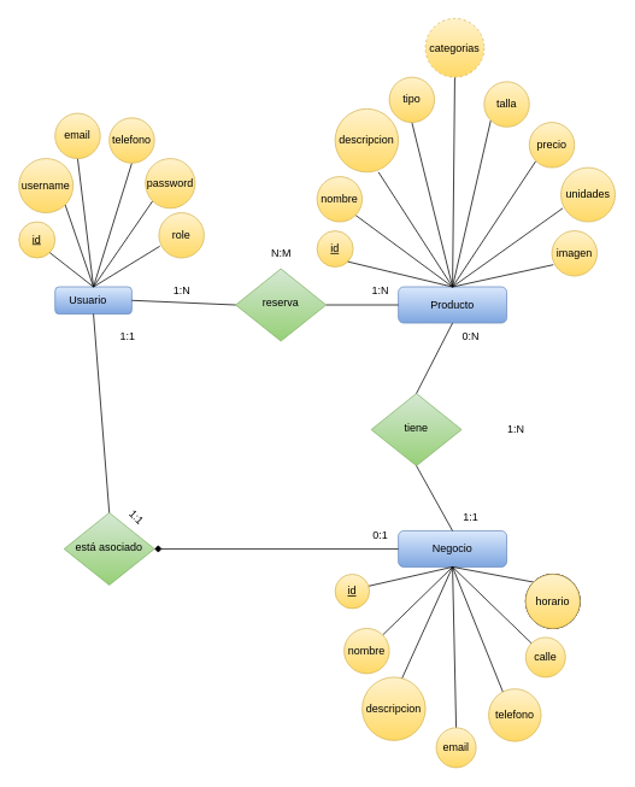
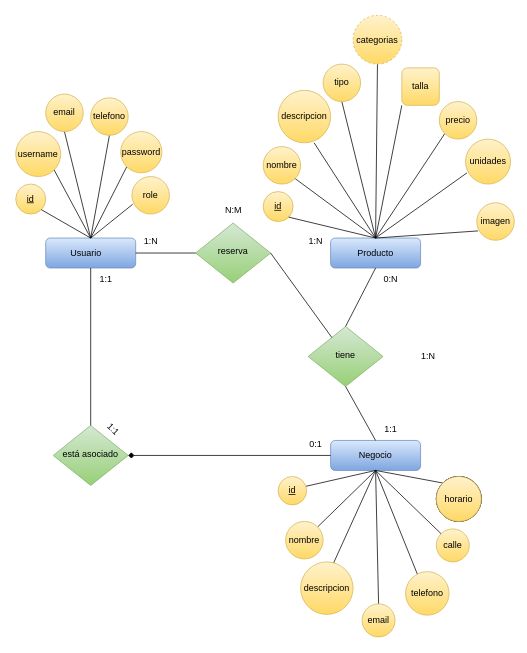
  <mxCell id="0" />
  <mxCell id="1" parent="0" />
- <mxCell id="2" value="Usuario&lt;span style=&quot;white-space: pre;&quot;&gt;&#09;&lt;/span&gt;" style="rounded=1;whiteSpace=wrap;html=1;fontSize=12;glass=0;strokeWidth=1;shadow=0;fillColor=#dae8fc;strokeColor=#6c8ebf;gradientColor=#7ea6e0;" parent="1" vertex="1"><mxGeometry x="60" y="317" width="85" height="30" as="geometry" /></mxCell>
+ <mxCell id="2" value="Usuario&lt;span style=&quot;white-space: pre;&quot;&gt;&#09;&lt;/span&gt;" style="rounded=1;whiteSpace=wrap;html=1;fontSize=12;glass=0;strokeWidth=1;shadow=0;fillColor=#dae8fc;strokeColor=#6c8ebf;gradientColor=#7ea6e0;" parent="1" vertex="1"><mxGeometry x="60" y="317" width="120" height="40" as="geometry" /></mxCell>
  <mxCell id="3" value="tiene" style="rhombus;whiteSpace=wrap;html=1;shadow=0;fontFamily=Helvetica;fontSize=12;align=center;strokeWidth=1;spacing=6;spacingTop=-4;fillColor=#d5e8d4;gradientColor=#97d077;strokeColor=#82b366;" parent="1" vertex="1"><mxGeometry x="410" y="435" width="100" height="80" as="geometry" /></mxCell>
  <mxCell id="4" value="reserva" style="rhombus;whiteSpace=wrap;html=1;shadow=0;fontFamily=Helvetica;fontSize=12;align=center;strokeWidth=1;spacing=6;spacingTop=-4;fillColor=#d5e8d4;gradientColor=#97d077;strokeColor=#82b366;" parent="1" vertex="1"><mxGeometry x="260" y="297" width="100" height="80" as="geometry" /></mxCell>
  <mxCell id="5" value="Negocio" style="rounded=1;whiteSpace=wrap;html=1;fontSize=12;glass=0;strokeWidth=1;shadow=0;fillColor=#dae8fc;gradientColor=#7ea6e0;strokeColor=#6c8ebf;" parent="1" vertex="1"><mxGeometry x="440" y="587" width="120" height="40" as="geometry" /></mxCell>
  <mxCell id="6" value="Producto" style="rounded=1;whiteSpace=wrap;html=1;fontSize=12;glass=0;strokeWidth=1;shadow=0;fillColor=#dae8fc;gradientColor=#7ea6e0;strokeColor=#6c8ebf;" parent="1" vertex="1"><mxGeometry x="440" y="317" width="120" height="40" as="geometry" /></mxCell>
  <mxCell id="7" value="está asociado" style="rhombus;whiteSpace=wrap;html=1;shadow=0;fontFamily=Helvetica;fontSize=12;align=center;strokeWidth=1;spacing=6;spacingTop=-4;fillColor=#d5e8d4;gradientColor=#97d077;strokeColor=#82b366;" parent="1" vertex="1"><mxGeometry x="70" y="567" width="100" height="80" as="geometry" /></mxCell>
  <mxCell id="8" value="" style="endArrow=diamond;html=1;rounded=0;exitX=0;exitY=0.5;exitDx=0;exitDy=0;entryX=1;entryY=0.5;entryDx=0;entryDy=0;" parent="1" source="5" target="7" edge="1"><mxGeometry width="50" height="50" relative="1" as="geometry"><mxPoint x="451" y="657" as="sourcePoint" /><mxPoint x="101" y="607" as="targetPoint" /></mxGeometry></mxCell>
  <mxCell id="9" value="" style="endArrow=none;html=1;rounded=0;entryX=0.5;entryY=0;entryDx=0;entryDy=0;exitX=0.5;exitY=1;exitDx=0;exitDy=0;" parent="1" source="2" target="7" edge="1"><mxGeometry width="50" height="50" relative="1" as="geometry"><mxPoint x="110" y="747" as="sourcePoint" /><mxPoint x="300" y="747" as="targetPoint" /></mxGeometry></mxCell>
  <mxCell id="10" value="0:1" style="text;html=1;align=center;verticalAlign=middle;resizable=0;points=[];autosize=1;strokeColor=none;fillColor=none;" parent="1" vertex="1"><mxGeometry x="400" y="577" width="40" height="30" as="geometry" /></mxCell>
  <mxCell id="11" value="1:1" style="text;html=1;align=center;verticalAlign=middle;resizable=0;points=[];autosize=1;strokeColor=none;fillColor=none;" parent="1" vertex="1"><mxGeometry x="120" y="357" width="40" height="30" as="geometry" /></mxCell>
  <mxCell id="12" value="1:1" style="text;html=1;align=center;verticalAlign=middle;resizable=0;points=[];autosize=1;strokeColor=none;fillColor=none;rotation=45;" parent="1" vertex="1"><mxGeometry x="130" y="557" width="40" height="30" as="geometry" /></mxCell>
  <mxCell id="13" value="" style="endArrow=none;html=1;rounded=0;exitX=0.5;exitY=0;exitDx=0;exitDy=0;entryX=0.5;entryY=1;entryDx=0;entryDy=0;" parent="1" source="5" target="3" edge="1"><mxGeometry width="50" height="50" relative="1" as="geometry"><mxPoint x="450" y="617" as="sourcePoint" /><mxPoint x="260" y="617" as="targetPoint" /></mxGeometry></mxCell>
  <mxCell id="14" value="" style="endArrow=none;html=1;rounded=0;exitX=0.5;exitY=0;exitDx=0;exitDy=0;entryX=0.5;entryY=1;entryDx=0;entryDy=0;" parent="1" source="3" target="6" edge="1"><mxGeometry width="50" height="50" relative="1" as="geometry"><mxPoint x="510" y="737" as="sourcePoint" /><mxPoint x="510" y="597" as="targetPoint" /></mxGeometry></mxCell>
  <mxCell id="15" value="0:N" style="text;html=1;align=center;verticalAlign=middle;resizable=0;points=[];autosize=1;strokeColor=none;fillColor=none;" parent="1" vertex="1"><mxGeometry x="500" y="357" width="40" height="30" as="geometry" /></mxCell>
  <mxCell id="16" value="1:1" style="text;html=1;align=center;verticalAlign=middle;resizable=0;points=[];autosize=1;strokeColor=none;fillColor=none;" parent="1" vertex="1"><mxGeometry x="500" y="557" width="40" height="30" as="geometry" /></mxCell>
  <mxCell id="17" value="1:N" style="text;html=1;align=center;verticalAlign=middle;resizable=0;points=[];autosize=1;strokeColor=none;fillColor=none;" parent="1" vertex="1"><mxGeometry x="550" y="460" width="40" height="30" as="geometry" /></mxCell>
  <mxCell id="18" value="" style="endArrow=none;html=1;rounded=0;entryX=0;entryY=0.5;entryDx=0;entryDy=0;exitX=1;exitY=0.5;exitDx=0;exitDy=0;" parent="1" source="2" target="4" edge="1"><mxGeometry width="50" height="50" relative="1" as="geometry"><mxPoint x="121" y="367" as="sourcePoint" /><mxPoint x="121" y="717" as="targetPoint" /></mxGeometry></mxCell>
- <mxCell id="19" value="" style="endArrow=none;html=1;rounded=0;entryX=0;entryY=0.5;entryDx=0;entryDy=0;exitX=1;exitY=0.5;exitDx=0;exitDy=0;" parent="1" source="4" target="6" edge="1"><mxGeometry width="50" height="50" relative="1" as="geometry"><mxPoint x="181" y="347" as="sourcePoint" /><mxPoint x="270" y="347" as="targetPoint" /></mxGeometry></mxCell>
+ <mxCell id="19" value="" style="endArrow=none;html=1;rounded=0;exitX=1;exitY=0.5;exitDx=0;exitDy=0;" parent="1" source="4" target="3" edge="1"><mxGeometry width="50" height="50" relative="1" as="geometry"><mxPoint x="181" y="347" as="sourcePoint" /><mxPoint x="270" y="347" as="targetPoint" /></mxGeometry></mxCell>
  <mxCell id="20" value="1:N" style="text;html=1;align=center;verticalAlign=middle;resizable=0;points=[];autosize=1;strokeColor=none;fillColor=none;" parent="1" vertex="1"><mxGeometry x="400" y="307" width="40" height="30" as="geometry" /></mxCell>
  <mxCell id="21" value="1:N" style="text;html=1;align=center;verticalAlign=middle;resizable=0;points=[];autosize=1;strokeColor=none;fillColor=none;" parent="1" vertex="1"><mxGeometry x="180" y="307" width="40" height="30" as="geometry" /></mxCell>
  <mxCell id="22" value="N:M" style="text;html=1;align=center;verticalAlign=middle;resizable=0;points=[];autosize=1;strokeColor=none;fillColor=none;" parent="1" vertex="1"><mxGeometry x="285" y="265" width="50" height="30" as="geometry" /></mxCell>
  <mxCell id="23" value="&lt;u&gt;id&lt;/u&gt;" style="ellipse;whiteSpace=wrap;html=1;aspect=fixed;fillColor=#fff2cc;gradientColor=#ffd966;strokeColor=#d6b656;" parent="1" vertex="1"><mxGeometry x="20" y="245" width="40" height="40" as="geometry" /></mxCell>
  <mxCell id="24" value="" style="endArrow=none;html=1;rounded=0;entryX=1;entryY=1;entryDx=0;entryDy=0;exitX=0.5;exitY=0;exitDx=0;exitDy=0;" parent="1" source="2" target="23" edge="1"><mxGeometry width="50" height="50" relative="1" as="geometry"><mxPoint x="190" y="347" as="sourcePoint" /><mxPoint x="270" y="347" as="targetPoint" /></mxGeometry></mxCell>
  <mxCell id="25" value="" style="endArrow=none;html=1;rounded=0;exitX=0.5;exitY=0;exitDx=0;exitDy=0;entryX=1;entryY=1;entryDx=0;entryDy=0;" parent="1" source="2" target="26" edge="1"><mxGeometry width="50" height="50" relative="1" as="geometry"><mxPoint x="130" y="327" as="sourcePoint" /><mxPoint x="90" y="265" as="targetPoint" /></mxGeometry></mxCell>
  <mxCell id="26" value="username" style="ellipse;whiteSpace=wrap;html=1;aspect=fixed;fillColor=#fff2cc;gradientColor=#ffd966;strokeColor=#d6b656;" parent="1" vertex="1"><mxGeometry x="20" y="175" width="60" height="60" as="geometry" /></mxCell>
  <mxCell id="27" value="" style="endArrow=none;html=1;rounded=0;exitX=0.5;exitY=0;exitDx=0;exitDy=0;entryX=0.5;entryY=1;entryDx=0;entryDy=0;" parent="1" source="2" target="28" edge="1"><mxGeometry width="50" height="50" relative="1" as="geometry"><mxPoint x="180" y="287" as="sourcePoint" /><mxPoint x="150" y="235" as="targetPoint" /></mxGeometry></mxCell>
  <mxCell id="28" value="email" style="ellipse;whiteSpace=wrap;html=1;aspect=fixed;fillColor=#fff2cc;gradientColor=#ffd966;strokeColor=#d6b656;" parent="1" vertex="1"><mxGeometry x="60" y="125" width="50" height="50" as="geometry" /></mxCell>
  <mxCell id="29" value="" style="endArrow=none;html=1;rounded=0;exitX=0.5;exitY=0;exitDx=0;exitDy=0;entryX=0.5;entryY=1;entryDx=0;entryDy=0;" parent="1" source="2" target="30" edge="1"><mxGeometry width="50" height="50" relative="1" as="geometry"><mxPoint x="180" y="297" as="sourcePoint" /><mxPoint x="210" y="215" as="targetPoint" /></mxGeometry></mxCell>
  <mxCell id="30" value="telefono" style="ellipse;whiteSpace=wrap;html=1;aspect=fixed;fillColor=#fff2cc;gradientColor=#ffd966;strokeColor=#d6b656;" parent="1" vertex="1"><mxGeometry x="120" y="130" width="50" height="50" as="geometry" /></mxCell>
  <mxCell id="31" value="" style="endArrow=none;html=1;rounded=0;exitX=0.5;exitY=0;exitDx=0;exitDy=0;entryX=0;entryY=1;entryDx=0;entryDy=0;" parent="1" source="2" target="32" edge="1"><mxGeometry width="50" height="50" relative="1" as="geometry"><mxPoint x="180" y="307" as="sourcePoint" /><mxPoint x="270" y="205" as="targetPoint" /></mxGeometry></mxCell>
  <mxCell id="32" value="password" style="ellipse;whiteSpace=wrap;html=1;aspect=fixed;fillColor=#fff2cc;gradientColor=#ffd966;strokeColor=#d6b656;" parent="1" vertex="1"><mxGeometry x="160" y="175" width="55" height="55" as="geometry" /></mxCell>
  <mxCell id="33" value="" style="endArrow=none;html=1;rounded=0;exitX=0.5;exitY=0;exitDx=0;exitDy=0;entryX=0.02;entryY=0.74;entryDx=0;entryDy=0;entryPerimeter=0;" parent="1" source="2" target="34" edge="1"><mxGeometry width="50" height="50" relative="1" as="geometry"><mxPoint x="140" y="337" as="sourcePoint" /><mxPoint x="230" y="235" as="targetPoint" /></mxGeometry></mxCell>
  <mxCell id="34" value="role" style="ellipse;whiteSpace=wrap;html=1;aspect=fixed;fillColor=#fff2cc;gradientColor=#ffd966;strokeColor=#d6b656;" parent="1" vertex="1"><mxGeometry x="175" y="235" width="50" height="50" as="geometry" /></mxCell>
  <mxCell id="35" value="&lt;u&gt;id&lt;/u&gt;" style="ellipse;whiteSpace=wrap;html=1;aspect=fixed;fillColor=#fff2cc;gradientColor=#ffd966;strokeColor=#d6b656;" parent="1" vertex="1"><mxGeometry x="350" y="255" width="40" height="40" as="geometry" /></mxCell>
  <mxCell id="36" value="" style="endArrow=none;html=1;rounded=0;entryX=1;entryY=1;entryDx=0;entryDy=0;exitX=0.5;exitY=0;exitDx=0;exitDy=0;" parent="1" target="35" edge="1"><mxGeometry width="50" height="50" relative="1" as="geometry"><mxPoint x="500" y="317" as="sourcePoint" /><mxPoint x="650" y="347" as="targetPoint" /></mxGeometry></mxCell>
  <mxCell id="37" value="" style="endArrow=none;html=1;rounded=0;exitX=0.5;exitY=0;exitDx=0;exitDy=0;entryX=1;entryY=1;entryDx=0;entryDy=0;" parent="1" target="38" edge="1"><mxGeometry width="50" height="50" relative="1" as="geometry"><mxPoint x="500" y="317" as="sourcePoint" /><mxPoint x="470" y="265" as="targetPoint" /></mxGeometry></mxCell>
  <mxCell id="38" value="nombre" style="ellipse;whiteSpace=wrap;html=1;aspect=fixed;fillColor=#fff2cc;gradientColor=#ffd966;strokeColor=#d6b656;" parent="1" vertex="1"><mxGeometry x="350" y="195" width="50" height="50" as="geometry" /></mxCell>
  <mxCell id="39" value="" style="endArrow=none;html=1;rounded=0;exitX=0.5;exitY=0;exitDx=0;exitDy=0;entryX=0.686;entryY=1;entryDx=0;entryDy=0;entryPerimeter=0;" parent="1" target="40" edge="1"><mxGeometry width="50" height="50" relative="1" as="geometry"><mxPoint x="500" y="317" as="sourcePoint" /><mxPoint x="530" y="235" as="targetPoint" /></mxGeometry></mxCell>
  <mxCell id="40" value="descripcion" style="ellipse;whiteSpace=wrap;html=1;aspect=fixed;fillColor=#fff2cc;gradientColor=#ffd966;strokeColor=#d6b656;" parent="1" vertex="1"><mxGeometry x="370" y="120" width="70" height="70" as="geometry" /></mxCell>
  <mxCell id="41" value="" style="endArrow=none;html=1;rounded=0;exitX=0.5;exitY=0;exitDx=0;exitDy=0;entryX=0.5;entryY=1;entryDx=0;entryDy=0;" parent="1" target="42" edge="1"><mxGeometry width="50" height="50" relative="1" as="geometry"><mxPoint x="500" y="317" as="sourcePoint" /><mxPoint x="590" y="215" as="targetPoint" /></mxGeometry></mxCell>
  <mxCell id="42" value="tipo" style="ellipse;whiteSpace=wrap;html=1;aspect=fixed;fillColor=#fff2cc;gradientColor=#ffd966;strokeColor=#d6b656;" parent="1" vertex="1"><mxGeometry x="430" y="85" width="50" height="50" as="geometry" /></mxCell>
  <mxCell id="43" value="" style="endArrow=none;html=1;rounded=0;exitX=0.5;exitY=0;exitDx=0;exitDy=0;entryX=0.5;entryY=1;entryDx=0;entryDy=0;" parent="1" target="44" edge="1"><mxGeometry width="50" height="50" relative="1" as="geometry"><mxPoint x="500" y="317" as="sourcePoint" /><mxPoint x="650" y="205" as="targetPoint" /></mxGeometry></mxCell>
  <mxCell id="44" value="categorias" style="ellipse;whiteSpace=wrap;html=1;aspect=fixed;fillColor=#fff2cc;gradientColor=#ffd966;strokeColor=#d6b656;dashed=1;" parent="1" vertex="1"><mxGeometry x="470" y="20" width="65" height="65" as="geometry" /></mxCell>
  <mxCell id="45" value="" style="endArrow=none;html=1;rounded=0;exitX=0.5;exitY=0;exitDx=0;exitDy=0;entryX=0;entryY=1;entryDx=0;entryDy=0;" parent="1" target="46" edge="1"><mxGeometry width="50" height="50" relative="1" as="geometry"><mxPoint x="500" y="317" as="sourcePoint" /><mxPoint x="610" y="235" as="targetPoint" /></mxGeometry></mxCell>
- <mxCell id="46" value="talla" style="ellipse;whiteSpace=wrap;html=1;aspect=fixed;fillColor=#fff2cc;gradientColor=#ffd966;strokeColor=#d6b656;" parent="1" vertex="1"><mxGeometry x="535" y="90" width="50" height="50" as="geometry" /></mxCell>
+ <mxCell id="46" value="talla" style="whiteSpace=wrap;html=1;aspect=fixed;fillColor=#fff2cc;gradientColor=#ffd966;strokeColor=#d6b656;rounded=1;" parent="1" vertex="1"><mxGeometry x="535" y="90" width="50" height="50" as="geometry" /></mxCell>
  <mxCell id="47" value="" style="endArrow=none;html=1;rounded=0;exitX=0.5;exitY=0;exitDx=0;exitDy=0;entryX=0;entryY=1;entryDx=0;entryDy=0;" parent="1" source="6" target="48" edge="1"><mxGeometry width="50" height="50" relative="1" as="geometry"><mxPoint x="510" y="327" as="sourcePoint" /><mxPoint x="620" y="245" as="targetPoint" /></mxGeometry></mxCell>
  <mxCell id="48" value="precio" style="ellipse;whiteSpace=wrap;html=1;aspect=fixed;fillColor=#fff2cc;gradientColor=#ffd966;strokeColor=#d6b656;" parent="1" vertex="1"><mxGeometry x="585" y="135" width="50" height="50" as="geometry" /></mxCell>
  <mxCell id="49" value="" style="endArrow=none;html=1;rounded=0;exitX=0.5;exitY=0;exitDx=0;exitDy=0;entryX=0.033;entryY=0.75;entryDx=0;entryDy=0;entryPerimeter=0;" parent="1" source="6" target="50" edge="1"><mxGeometry width="50" height="50" relative="1" as="geometry"><mxPoint x="510" y="327" as="sourcePoint" /><mxPoint x="630" y="255" as="targetPoint" /></mxGeometry></mxCell>
  <mxCell id="50" value="unidades" style="ellipse;whiteSpace=wrap;html=1;aspect=fixed;fillColor=#fff2cc;gradientColor=#ffd966;strokeColor=#d6b656;" parent="1" vertex="1"><mxGeometry x="620" y="185" width="60" height="60" as="geometry" /></mxCell>
  <mxCell id="51" value="" style="endArrow=none;html=1;rounded=0;exitX=0.5;exitY=0;exitDx=0;exitDy=0;entryX=0.033;entryY=0.75;entryDx=0;entryDy=0;entryPerimeter=0;" parent="1" source="6" target="52" edge="1"><mxGeometry width="50" height="50" relative="1" as="geometry"><mxPoint x="510" y="377" as="sourcePoint" /><mxPoint x="640" y="315" as="targetPoint" /></mxGeometry></mxCell>
- <mxCell id="52" value="imagen" style="ellipse;whiteSpace=wrap;html=1;aspect=fixed;fillColor=#fff2cc;gradientColor=#ffd966;strokeColor=#d6b656;" parent="1" vertex="1"><mxGeometry x="610" y="255" width="50" height="50" as="geometry" /></mxCell>
+ <mxCell id="52" value="imagen" style="ellipse;whiteSpace=wrap;html=1;aspect=fixed;fillColor=#fff2cc;gradientColor=#ffd966;strokeColor=#d6b656;" parent="1" vertex="1"><mxGeometry x="635" y="270" width="50" height="50" as="geometry" /></mxCell>
  <mxCell id="53" value="" style="endArrow=none;html=1;rounded=0;entryX=0.5;entryY=1;entryDx=0;entryDy=0;exitX=0.947;exitY=0.353;exitDx=0;exitDy=0;exitPerimeter=0;" parent="1" source="54" target="5" edge="1"><mxGeometry width="50" height="50" relative="1" as="geometry"><mxPoint x="410" y="655" as="sourcePoint" /><mxPoint x="400" y="575" as="targetPoint" /></mxGeometry></mxCell>
  <mxCell id="54" value="&lt;u&gt;id&lt;/u&gt;" style="ellipse;whiteSpace=wrap;html=1;aspect=fixed;fillColor=#fff2cc;gradientColor=#ffd966;strokeColor=#d6b656;" parent="1" vertex="1"><mxGeometry x="370" y="635" width="38" height="38" as="geometry" /></mxCell>
  <mxCell id="55" value="" style="endArrow=none;html=1;rounded=0;entryX=0.5;entryY=1;entryDx=0;entryDy=0;exitX=1;exitY=0;exitDx=0;exitDy=0;" parent="1" source="56" target="5" edge="1"><mxGeometry width="50" height="50" relative="1" as="geometry"><mxPoint x="470" y="695" as="sourcePoint" /><mxPoint x="520" y="647" as="targetPoint" /></mxGeometry></mxCell>
  <mxCell id="56" value="nombre" style="ellipse;whiteSpace=wrap;html=1;aspect=fixed;fillColor=#fff2cc;gradientColor=#ffd966;strokeColor=#d6b656;" parent="1" vertex="1"><mxGeometry x="380" y="695" width="50" height="50" as="geometry" /></mxCell>
  <mxCell id="57" value="" style="endArrow=none;html=1;rounded=0;entryX=0.5;entryY=1;entryDx=0;entryDy=0;exitX=0.625;exitY=0.028;exitDx=0;exitDy=0;exitPerimeter=0;" parent="1" source="58" target="5" edge="1"><mxGeometry width="50" height="50" relative="1" as="geometry"><mxPoint x="520" y="723" as="sourcePoint" /><mxPoint x="550" y="655" as="targetPoint" /></mxGeometry></mxCell>
  <mxCell id="58" value="descripcion" style="ellipse;whiteSpace=wrap;html=1;aspect=fixed;fillColor=#fff2cc;gradientColor=#ffd966;strokeColor=#d6b656;" parent="1" vertex="1"><mxGeometry x="400" y="749" width="70" height="70" as="geometry" /></mxCell>
  <mxCell id="59" value="" style="endArrow=none;html=1;rounded=0;entryX=0.5;entryY=1;entryDx=0;entryDy=0;exitX=0.5;exitY=0;exitDx=0;exitDy=0;" parent="1" source="60" target="5" edge="1"><mxGeometry width="50" height="50" relative="1" as="geometry"><mxPoint x="603" y="721" as="sourcePoint" /><mxPoint x="583" y="625" as="targetPoint" /></mxGeometry></mxCell>
  <mxCell id="60" value="email" style="ellipse;whiteSpace=wrap;html=1;aspect=fixed;fillColor=#fff2cc;gradientColor=#ffd966;strokeColor=#d6b656;" parent="1" vertex="1"><mxGeometry x="482" y="805" width="44" height="44" as="geometry" /></mxCell>
  <mxCell id="61" value="" style="endArrow=none;html=1;rounded=0;entryX=0.5;entryY=1;entryDx=0;entryDy=0;exitX=0.276;exitY=0.069;exitDx=0;exitDy=0;exitPerimeter=0;" parent="1" source="62" target="5" edge="1"><mxGeometry width="50" height="50" relative="1" as="geometry"><mxPoint x="613" y="731" as="sourcePoint" /><mxPoint x="510" y="637" as="targetPoint" /></mxGeometry></mxCell>
  <mxCell id="62" value="telefono" style="ellipse;whiteSpace=wrap;html=1;aspect=fixed;fillColor=#fff2cc;gradientColor=#ffd966;strokeColor=#d6b656;" parent="1" vertex="1"><mxGeometry x="540" y="762" width="58" height="58" as="geometry" /></mxCell>
  <mxCell id="63" value="" style="endArrow=none;html=1;rounded=0;entryX=0.5;entryY=1;entryDx=0;entryDy=0;exitX=0;exitY=0;exitDx=0;exitDy=0;" parent="1" source="64" target="5" edge="1"><mxGeometry width="50" height="50" relative="1" as="geometry"><mxPoint x="623" y="741" as="sourcePoint" /><mxPoint x="520" y="647" as="targetPoint" /></mxGeometry></mxCell>
  <mxCell id="64" value="calle" style="ellipse;whiteSpace=wrap;html=1;aspect=fixed;fillColor=#fff2cc;gradientColor=#ffd966;strokeColor=#d6b656;" parent="1" vertex="1"><mxGeometry x="581" y="705" width="44" height="44" as="geometry" /></mxCell>
  <mxCell id="65" value="" style="endArrow=none;html=1;rounded=0;entryX=0.5;entryY=1;entryDx=0;entryDy=0;exitX=0;exitY=0;exitDx=0;exitDy=0;" parent="1" source="66" target="5" edge="1"><mxGeometry width="50" height="50" relative="1" as="geometry"><mxPoint x="717" y="767" as="sourcePoint" /><mxPoint x="614" y="673" as="targetPoint" /></mxGeometry></mxCell>
  <mxCell id="66" value="horario" style="ellipse;whiteSpace=wrap;html=1;aspect=fixed;" parent="1" vertex="1"><mxGeometry x="581" y="635" width="60" height="60" as="geometry" /></mxCell>
  <mxCell id="67" value="horario" style="ellipse;whiteSpace=wrap;html=1;aspect=fixed;" parent="1" vertex="1"><mxGeometry x="581" y="635" width="60" height="60" as="geometry" /></mxCell>
  <mxCell id="68" value="horario" style="ellipse;whiteSpace=wrap;html=1;aspect=fixed;fillColor=#fff2cc;gradientColor=#ffd966;strokeColor=#d6b656;" parent="1" vertex="1"><mxGeometry x="581" y="635" width="60" height="60" as="geometry" /></mxCell>
